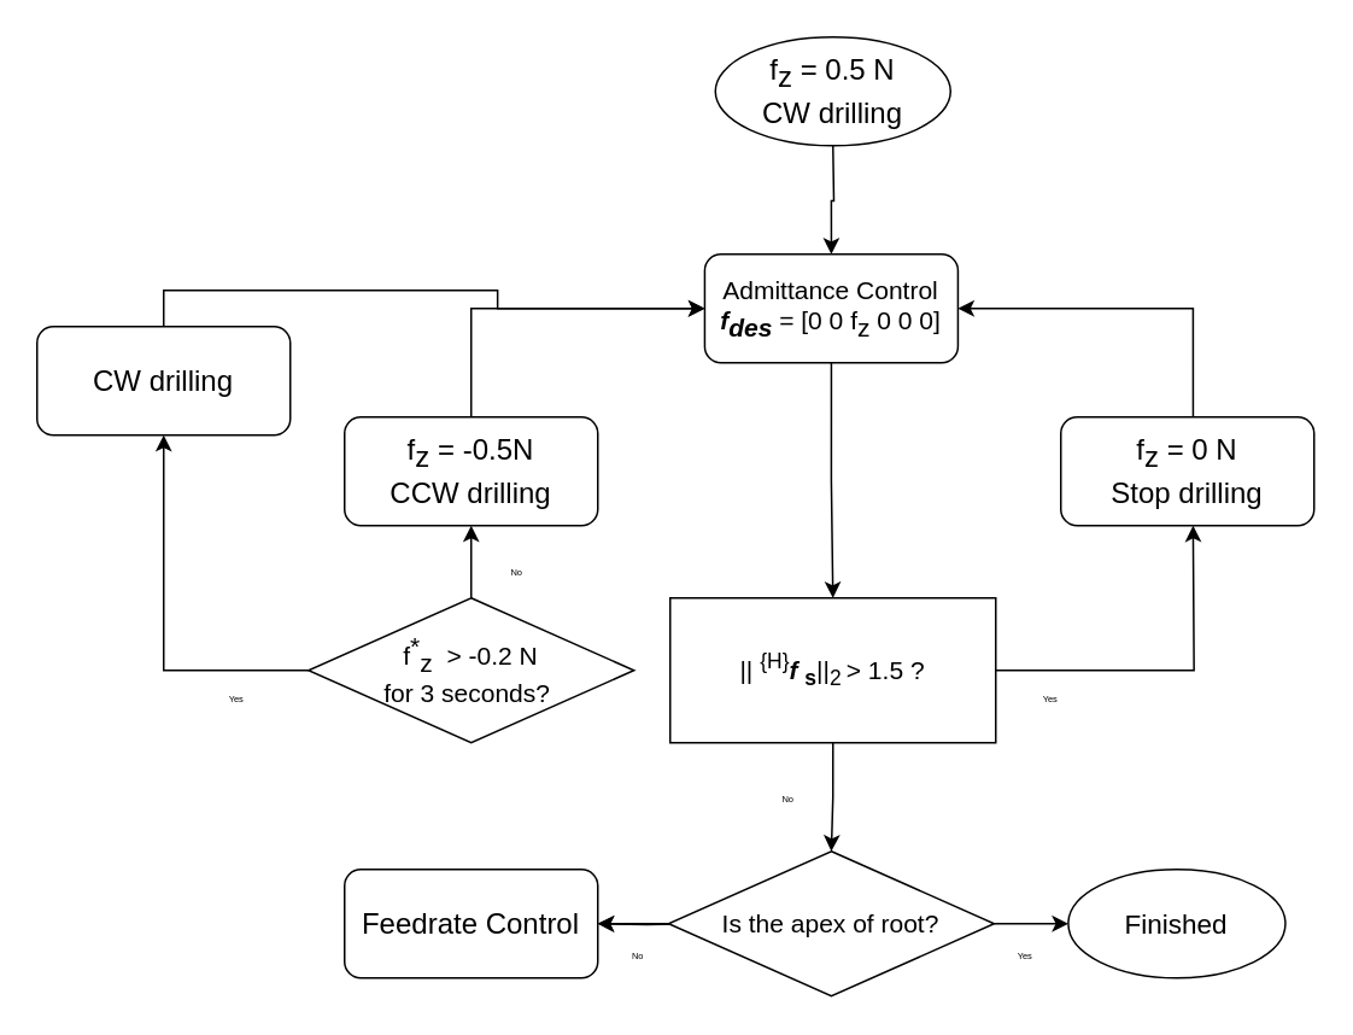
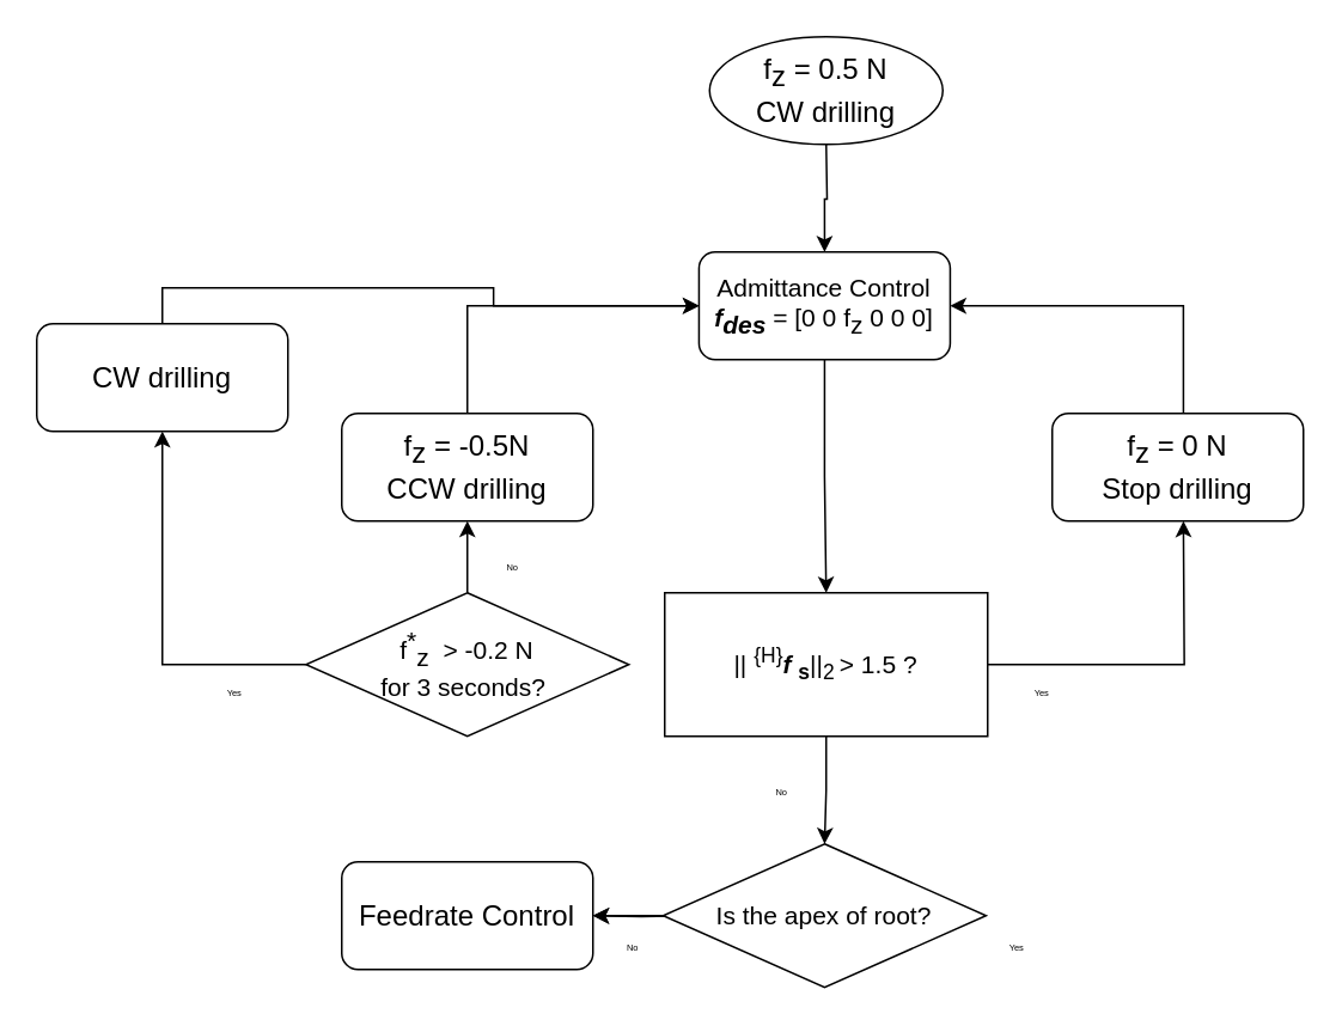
  <mxCell id="0" />
  <mxCell id="1" parent="0" />
  <mxCell id="2" style="edgeStyle=orthogonalEdgeStyle;rounded=0;orthogonalLoop=1;jettySize=auto;html=1;exitX=0.5;exitY=1;exitDx=0;exitDy=0;entryX=0.5;entryY=0;entryDx=0;entryDy=0;" parent="1" target="4" edge="1"><mxGeometry relative="1" as="geometry"><mxPoint x="460.01" y="80" as="sourcePoint" /></mxGeometry></mxCell>
  <mxCell id="3" style="edgeStyle=orthogonalEdgeStyle;rounded=0;orthogonalLoop=1;jettySize=auto;html=1;exitX=0.5;exitY=1;exitDx=0;exitDy=0;entryX=0.5;entryY=0;entryDx=0;entryDy=0;" parent="1" source="4" target="8" edge="1"><mxGeometry relative="1" as="geometry" /></mxCell>
  <mxCell id="4" value="Admittance Control&lt;br style=&quot;font-size: 14px;&quot;&gt;&lt;i style=&quot;font-size: 14px;&quot;&gt;&lt;b style=&quot;font-size: 14px;&quot;&gt;f&lt;sub style=&quot;font-size: 14px;&quot;&gt;des&lt;/sub&gt;&lt;/b&gt;&lt;/i&gt;&amp;nbsp;= [0 0 f&lt;sub style=&quot;font-size: 14px;&quot;&gt;z&lt;/sub&gt;&lt;span style=&quot;font-size: 14px;&quot;&gt;&amp;nbsp;0 0 0&lt;/span&gt;&lt;span style=&quot;font-size: 14px;&quot;&gt;]&lt;/span&gt;" style="rounded=1;whiteSpace=wrap;html=1;fontSize=14;" parent="1" vertex="1"><mxGeometry x="389.12" y="140" width="140" height="60" as="geometry" /></mxCell>
  <mxCell id="5" value="Feedrate Control" style="rounded=1;whiteSpace=wrap;html=1;fontSize=16;" parent="1" vertex="1"><mxGeometry x="190" y="480" width="140" height="60" as="geometry" /></mxCell>
  <mxCell id="6" style="edgeStyle=orthogonalEdgeStyle;rounded=0;orthogonalLoop=1;jettySize=auto;html=1;exitX=1;exitY=0.5;exitDx=0;exitDy=0;" parent="1" source="8" edge="1"><mxGeometry relative="1" as="geometry"><mxPoint x="659.1" y="290" as="targetPoint" /></mxGeometry></mxCell>
  <mxCell id="7" style="edgeStyle=orthogonalEdgeStyle;rounded=0;orthogonalLoop=1;jettySize=auto;html=1;exitX=0.5;exitY=1;exitDx=0;exitDy=0;entryX=0.5;entryY=0;entryDx=0;entryDy=0;" parent="1" source="8" target="29" edge="1"><mxGeometry relative="1" as="geometry"><mxPoint x="459.125" y="488" as="targetPoint" /></mxGeometry></mxCell>
  <mxCell id="8" value="&lt;font style=&quot;font-size: 14px&quot;&gt;|| &lt;sup&gt;{H}&lt;/sup&gt;&lt;b&gt;&lt;i&gt;f&lt;/i&gt;&lt;/b&gt;&lt;/font&gt;&lt;font&gt;&lt;b style=&quot;font-size: 14px&quot;&gt;&amp;nbsp;&lt;sub&gt;s&lt;/sub&gt;&lt;/b&gt;&lt;span style=&quot;font-size: 14px&quot;&gt;||&lt;sub&gt;2&lt;/sub&gt;&lt;/span&gt;&lt;span style=&quot;font-size: 11.667px&quot;&gt;&lt;sub&gt;&amp;nbsp;&lt;/sub&gt;&lt;/span&gt;&lt;span style=&quot;font-size: 14px&quot;&gt;&amp;gt; 1.5 ?&lt;/span&gt;&lt;/font&gt;" style="whiteSpace=wrap;html=1;rounded=0;" parent="1" vertex="1"><mxGeometry x="370.01" y="330" width="180" height="80" as="geometry" /></mxCell>
  <mxCell id="9" style="edgeStyle=orthogonalEdgeStyle;rounded=0;orthogonalLoop=1;jettySize=auto;html=1;exitX=0.5;exitY=0;exitDx=0;exitDy=0;entryX=1;entryY=0.5;entryDx=0;entryDy=0;" parent="1" target="4" edge="1"><mxGeometry relative="1" as="geometry"><mxPoint x="659.12" y="230" as="sourcePoint" /><Array as="points"><mxPoint x="659" y="170" /></Array></mxGeometry></mxCell>
  <mxCell id="10" value="Yes" style="text;html=1;align=center;verticalAlign=middle;resizable=0;points=[];autosize=1;strokeColor=none;fontSize=5;" parent="1" vertex="1"><mxGeometry x="560" y="380" width="40" height="10" as="geometry" /></mxCell>
  <mxCell id="11" value="No" style="text;html=1;align=center;verticalAlign=middle;resizable=0;points=[];autosize=1;strokeColor=none;fontSize=5;" parent="1" vertex="1"><mxGeometry x="420" y="435" width="30" height="10" as="geometry" /></mxCell>
- <mxCell id="12" style="edgeStyle=orthogonalEdgeStyle;rounded=0;orthogonalLoop=1;jettySize=auto;html=1;exitX=1;exitY=0.5;exitDx=0;exitDy=0;" parent="1" source="29" target="14" edge="1"><mxGeometry relative="1" as="geometry"><mxPoint x="534.25" y="510" as="sourcePoint" /><Array as="points" /></mxGeometry></mxCell>
  <mxCell id="13" style="edgeStyle=orthogonalEdgeStyle;rounded=0;orthogonalLoop=1;jettySize=auto;html=1;exitX=0;exitY=0.5;exitDx=0;exitDy=0;entryX=1;entryY=0.5;entryDx=0;entryDy=0;" parent="1" target="5" edge="1"><mxGeometry relative="1" as="geometry"><mxPoint x="340" y="500.333" as="targetPoint" /><mxPoint x="384" y="510" as="sourcePoint" /></mxGeometry></mxCell>
- <mxCell id="14" value="&lt;span style=&quot;font-size: 15px;&quot;&gt;Finished&lt;/span&gt;" style="ellipse;whiteSpace=wrap;html=1;fontSize=15;" parent="1" vertex="1"><mxGeometry x="590.12" y="480" width="120" height="60" as="geometry" /></mxCell>
  <mxCell id="15" style="edgeStyle=orthogonalEdgeStyle;rounded=0;orthogonalLoop=1;jettySize=auto;html=1;exitX=0;exitY=0.5;exitDx=0;exitDy=0;" parent="1" source="17" target="20" edge="1"><mxGeometry relative="1" as="geometry" /></mxCell>
  <mxCell id="16" style="edgeStyle=orthogonalEdgeStyle;rounded=0;orthogonalLoop=1;jettySize=auto;html=1;exitX=0.5;exitY=0;exitDx=0;exitDy=0;entryX=0.5;entryY=1;entryDx=0;entryDy=0;" parent="1" source="17" edge="1"><mxGeometry relative="1" as="geometry"><mxPoint x="260" y="290" as="targetPoint" /></mxGeometry></mxCell>
  <mxCell id="17" value="f&lt;sup style=&quot;font-size: 14px&quot;&gt;*&lt;/sup&gt;&lt;sub style=&quot;font-size: 14px&quot;&gt;z&amp;nbsp;&lt;/sub&gt;&amp;nbsp;&amp;gt; -0.2 N&lt;br style=&quot;font-size: 14px&quot;&gt;for 3 seconds?&amp;nbsp;" style="rhombus;whiteSpace=wrap;html=1;fontSize=14;" parent="1" vertex="1"><mxGeometry x="170" y="330" width="180" height="80" as="geometry" /></mxCell>
  <mxCell id="18" style="edgeStyle=orthogonalEdgeStyle;rounded=0;orthogonalLoop=1;jettySize=auto;html=1;exitX=0.5;exitY=0;exitDx=0;exitDy=0;entryX=0;entryY=0.5;entryDx=0;entryDy=0;" parent="1" target="4" edge="1"><mxGeometry relative="1" as="geometry"><mxPoint x="260" y="230" as="sourcePoint" /><Array as="points"><mxPoint x="260" y="170" /></Array></mxGeometry></mxCell>
  <mxCell id="19" style="edgeStyle=orthogonalEdgeStyle;rounded=0;orthogonalLoop=1;jettySize=auto;html=1;exitX=0.5;exitY=0;exitDx=0;exitDy=0;entryX=0;entryY=0.5;entryDx=0;entryDy=0;" parent="1" source="20" target="4" edge="1"><mxGeometry relative="1" as="geometry" /></mxCell>
  <mxCell id="20" value="CW drilling" style="rounded=1;whiteSpace=wrap;html=1;fontSize=16;" parent="1" vertex="1"><mxGeometry x="20" y="180" width="140" height="60" as="geometry" /></mxCell>
  <mxCell id="21" value="No" style="text;html=1;align=center;verticalAlign=middle;resizable=0;points=[];autosize=1;strokeColor=none;fontSize=5;" parent="1" vertex="1"><mxGeometry x="270" y="310" width="30" height="10" as="geometry" /></mxCell>
  <mxCell id="22" value="Yes" style="text;html=1;align=center;verticalAlign=middle;resizable=0;points=[];autosize=1;strokeColor=none;fontSize=5;" parent="1" vertex="1"><mxGeometry x="110" y="380" width="40" height="10" as="geometry" /></mxCell>
  <mxCell id="23" value="Yes" style="text;html=1;align=center;verticalAlign=middle;resizable=0;points=[];autosize=1;strokeColor=none;fontSize=5;" parent="1" vertex="1"><mxGeometry x="546" y="522" width="40" height="10" as="geometry" /></mxCell>
  <mxCell id="24" value="No" style="text;html=1;align=center;verticalAlign=middle;resizable=0;points=[];autosize=1;strokeColor=none;fontSize=5;" parent="1" vertex="1"><mxGeometry x="337" y="522" width="30" height="10" as="geometry" /></mxCell>
  <mxCell id="25" value="&lt;span style=&quot;font-size: 16px;&quot;&gt;f&lt;sub style=&quot;font-size: 16px;&quot;&gt;z&lt;/sub&gt;&lt;/span&gt;&lt;span style=&quot;font-size: 16px;&quot;&gt;&amp;nbsp;= 0 N&lt;br style=&quot;font-size: 16px;&quot;&gt;Stop drilling&lt;br style=&quot;font-size: 16px;&quot;&gt;&lt;/span&gt;" style="rounded=1;whiteSpace=wrap;html=1;fontSize=16;" parent="1" vertex="1"><mxGeometry x="586" y="230" width="140" height="60" as="geometry" /></mxCell>
  <mxCell id="26" value="&lt;span style=&quot;font-size: 16px;&quot;&gt;f&lt;sub style=&quot;font-size: 16px;&quot;&gt;z&lt;/sub&gt;&lt;/span&gt;&lt;span style=&quot;font-size: 16px;&quot;&gt;&amp;nbsp;= 0.5 N&lt;br style=&quot;font-size: 16px;&quot;&gt;CW drilling&lt;br style=&quot;font-size: 16px;&quot;&gt;&lt;/span&gt;" style="ellipse;whiteSpace=wrap;html=1;fontSize=16;" parent="1" vertex="1"><mxGeometry x="395.01" y="20" width="130" height="60" as="geometry" /></mxCell>
  <mxCell id="27" value="f&lt;sub style=&quot;font-size: 16px;&quot;&gt;z&amp;nbsp;&lt;/sub&gt;= -0.5N&lt;br style=&quot;font-size: 16px;&quot;&gt;CCW drilling" style="rounded=1;whiteSpace=wrap;html=1;fontSize=16;" parent="1" vertex="1"><mxGeometry x="190" y="230" width="140" height="60" as="geometry" /></mxCell>
  <mxCell id="28" value="" style="edgeStyle=orthogonalEdgeStyle;rounded=0;orthogonalLoop=1;jettySize=auto;html=1;fontSize=14;exitX=0;exitY=0.5;exitDx=0;exitDy=0;" parent="1" source="29" target="5" edge="1"><mxGeometry relative="1" as="geometry" /></mxCell>
  <mxCell id="29" value="&lt;span style=&quot;font-size: 14px&quot;&gt;Is the apex of root?&lt;/span&gt;" style="rhombus;whiteSpace=wrap;html=1;" parent="1" vertex="1"><mxGeometry x="369.12" y="470" width="180" height="80" as="geometry" /></mxCell>
